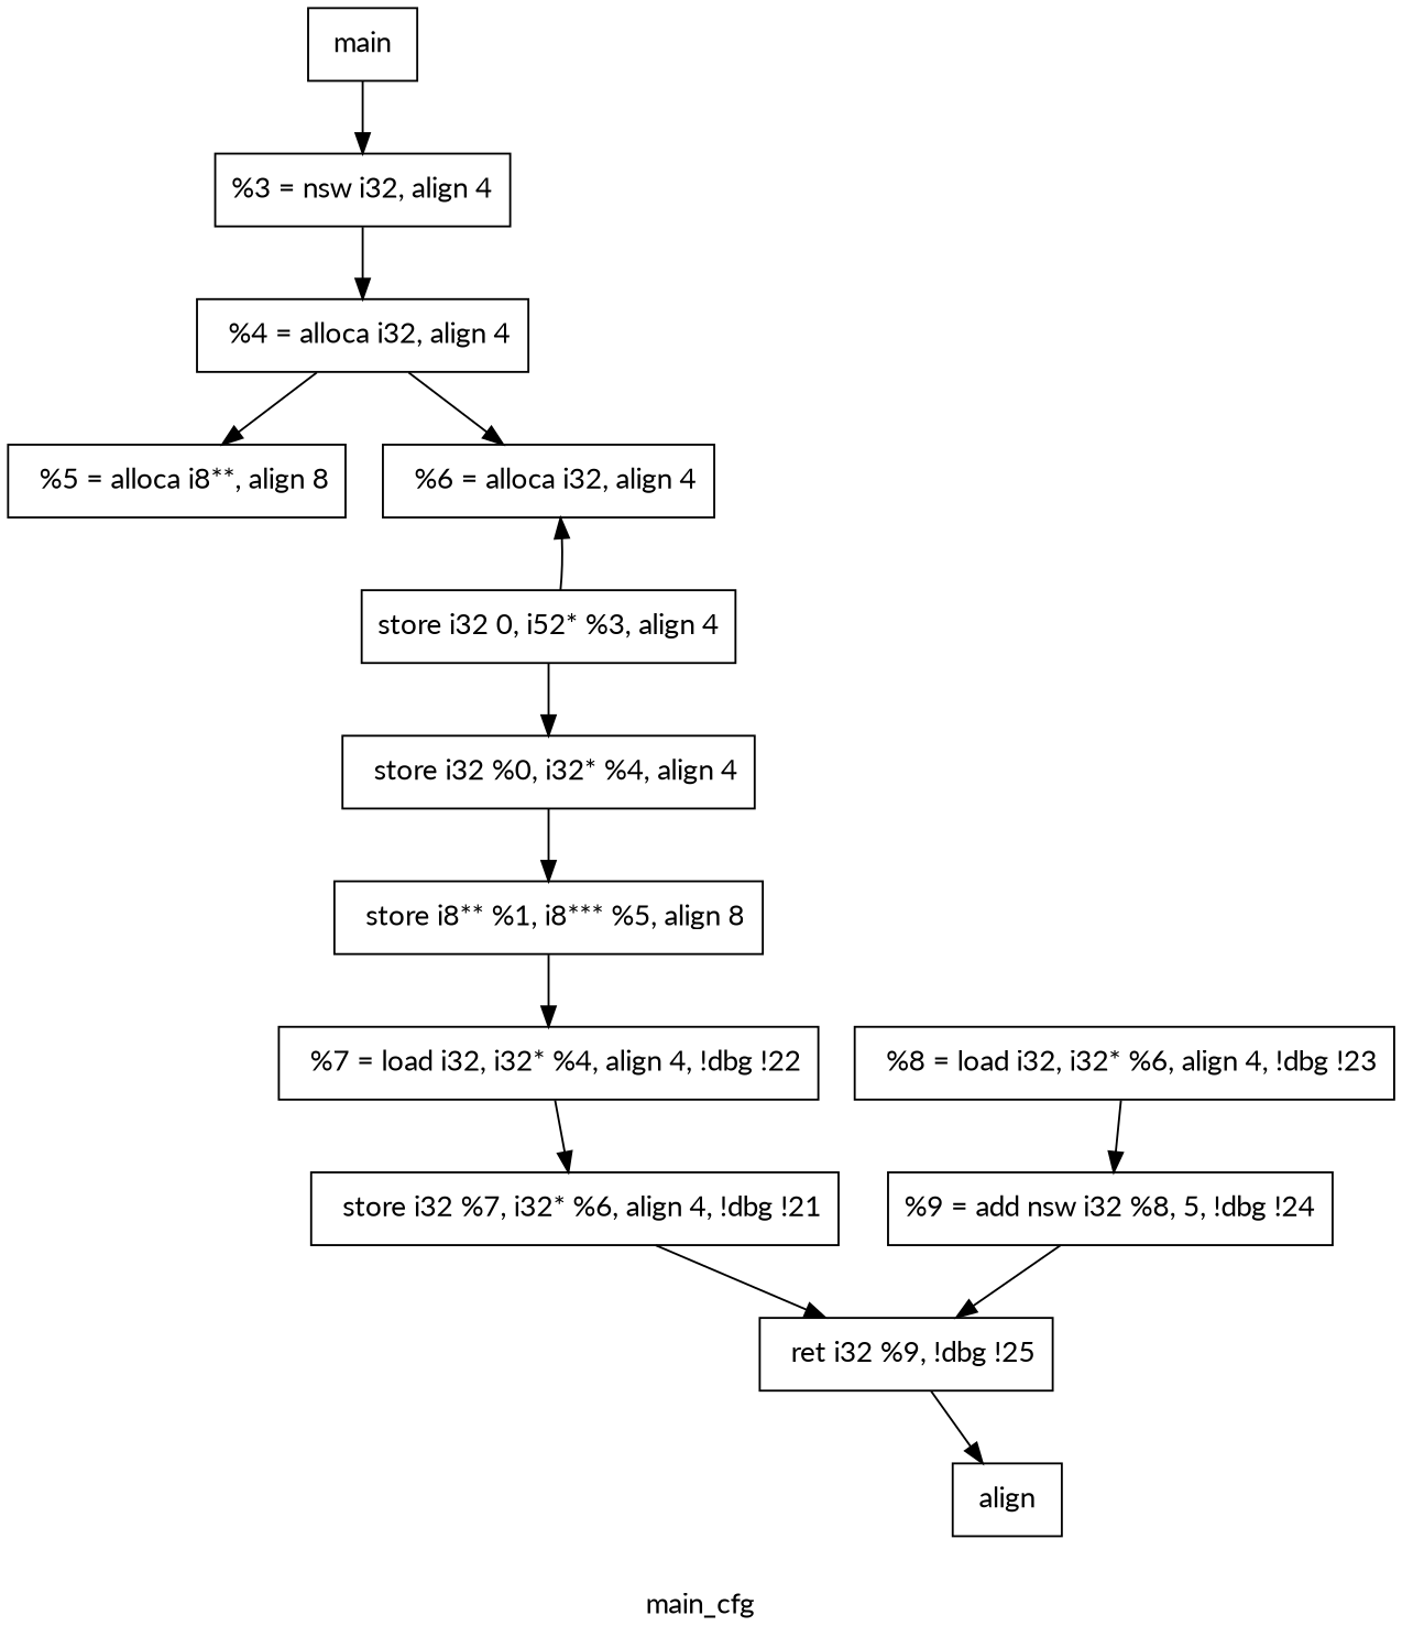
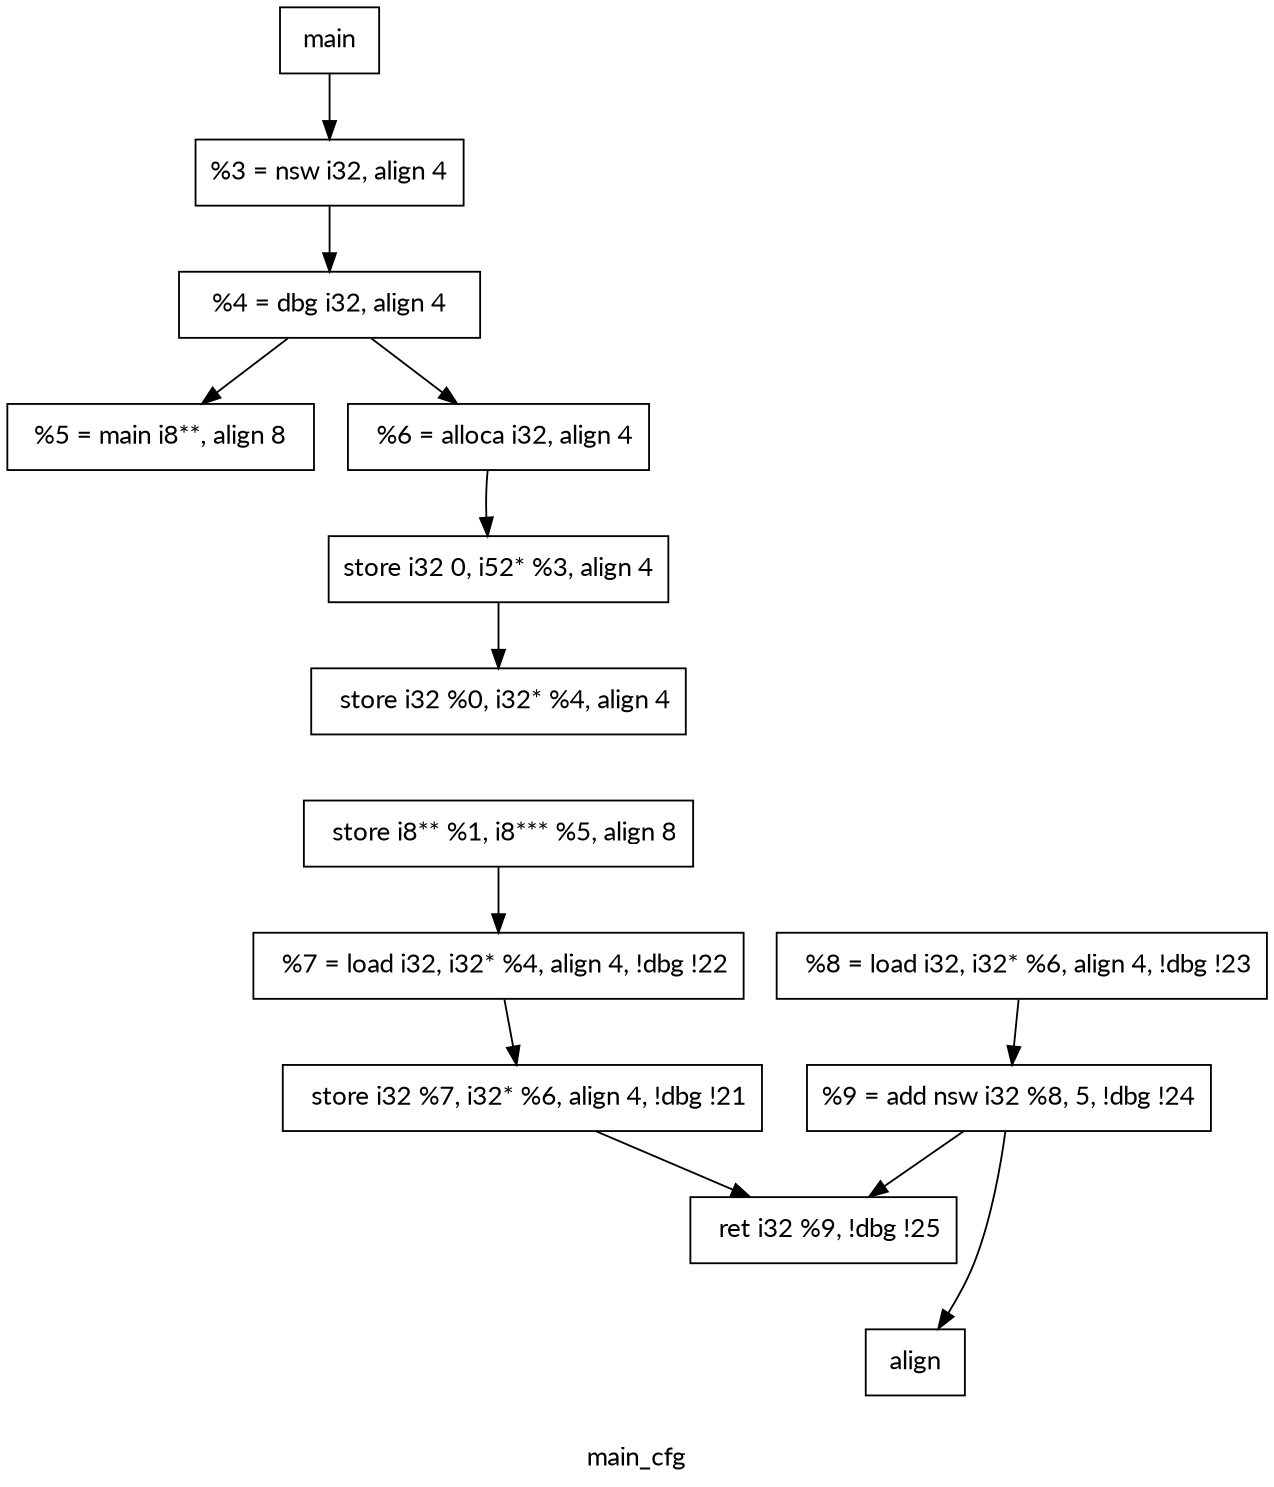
  digraph {
    fontname=Lato
    label=main_cfg
    node [color=black fontname=Lato shape=rectangle]
    edge [color=black fontname=Lato]
    n1 [label=main]
    n2 [label="%3 = nsw i32, align 4"]
-   n3 [label="  %4 = alloca i32, align 4"]
+   n3 [label="%4 = dbg i32, align 4"]
    n4 [label=align]
-   n5 [label="  %5 = alloca i8**, align 8"]
+   n5 [label="%5 = main i8**, align 8"]
    n6 [label="  %6 = alloca i32, align 4"]
    n7 [label="store i32 0, i52* %3, align 4"]
    n8 [label="  store i32 %0, i32* %4, align 4"]
    n9 [label="  store i8** %1, i8*** %5, align 8"]
    n10 [label="  %7 = load i32, i32* %4, align 4, !dbg !22"]
    n11 [label="  store i32 %7, i32* %6, align 4, !dbg !21"]
    n12 [label="  ret i32 %9, !dbg !25"]
    n13 [label="  %8 = load i32, i32* %6, align 4, !dbg !23"]
    n14 [label="%9 = add nsw i32 %8, 5, !dbg !24"]
    n1 -> n2
    n2 -> n3
    n3 -> n5
    n3 -> n6
-   n7 -> n6
+   n6 -> n7
    n7 -> n8
-   n8 -> n9
    n9 -> n10
    n10 -> n11
    n11 -> n12
-   n12 -> n4
+   n14 -> n4
    n13 -> n14
    n14 -> n12
  }
